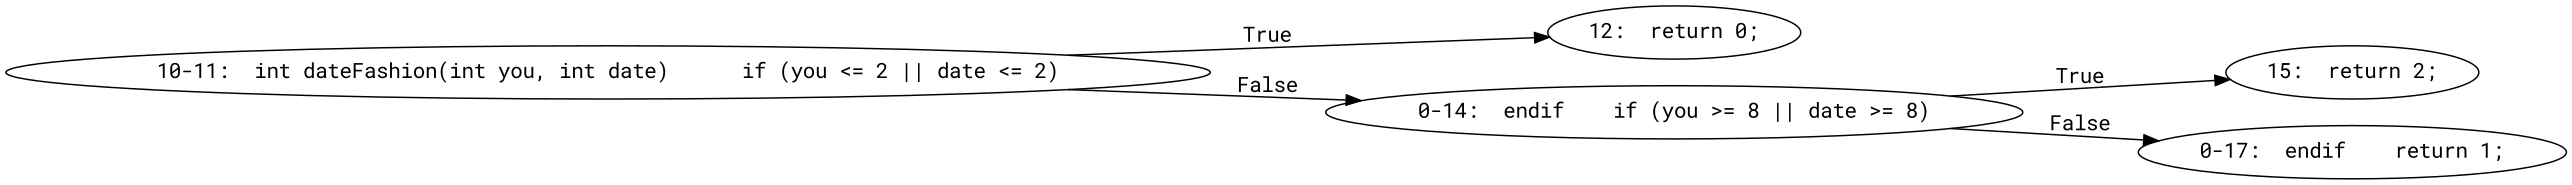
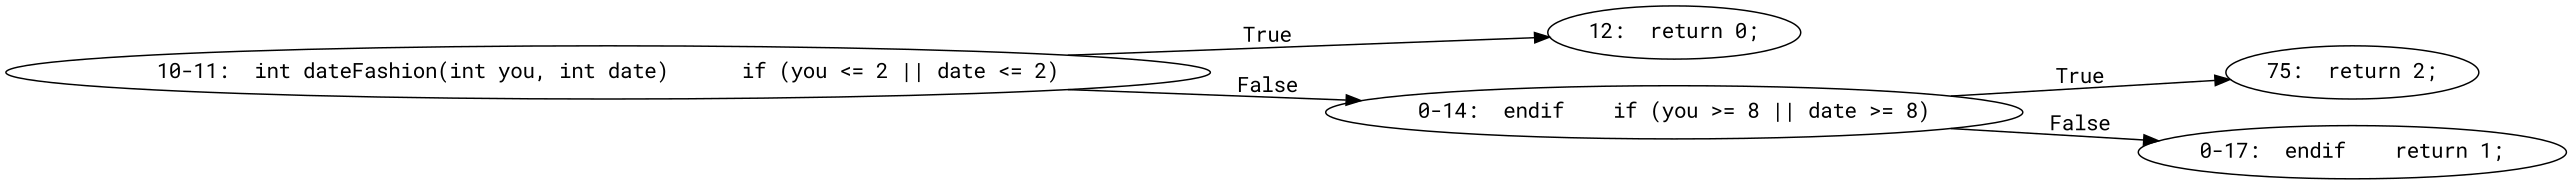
  digraph {
    rankdir=LR
    fontname="Roboto Mono"
    node [fontname="Roboto Mono"]
    edge [fontname="Roboto Mono"]
    n1 [label="10-11:  int dateFashion(int you, int date)	if (you <= 2 || date <= 2)"]
    n2 [label="12:  return 0;"]
    n3 [label="0-14:  endif	if (you >= 8 || date >= 8)"]
-   n4 [label="15:  return 2;"]
+   n4 [label="75:  return 2;"]
    n5 [label="0-17:  endif	return 1;"]
    n1 -> n2 [label=True]
    n1 -> n3 [label=False]
    n3 -> n4 [label=True]
    n3 -> n5 [label=False]
  }
